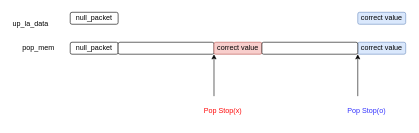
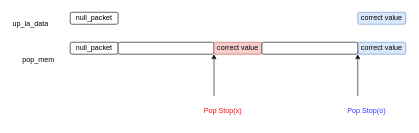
  <mxCell id="0" />
  <mxCell id="1" parent="0" />
  <mxCell id="2" value="null_packet" style="rounded=1;whiteSpace=wrap;html=1;" vertex="1" parent="1"><mxGeometry x="116" y="20" width="80" height="20" as="geometry" /></mxCell>
  <mxCell id="3" value="correct value" style="rounded=1;whiteSpace=wrap;html=1;fillColor=#dae8fc;strokeColor=#6c8ebf;" vertex="1" parent="1"><mxGeometry x="596" y="20" width="80" height="20" as="geometry" /></mxCell>
  <mxCell id="4" value="null_packet" style="rounded=1;whiteSpace=wrap;html=1;" vertex="1" parent="1"><mxGeometry x="116" y="70" width="80" height="20" as="geometry" /></mxCell>
  <mxCell id="5" value="" style="rounded=1;whiteSpace=wrap;html=1;" vertex="1" parent="1"><mxGeometry x="196" y="70" width="160" height="20" as="geometry" /></mxCell>
  <mxCell id="6" value="correct value" style="rounded=1;whiteSpace=wrap;html=1;fillColor=#f8cecc;strokeColor=#b85450;" vertex="1" parent="1"><mxGeometry x="356" y="70" width="80" height="20" as="geometry" /></mxCell>
  <mxCell id="7" value="correct value" style="rounded=1;whiteSpace=wrap;html=1;fillColor=#dae8fc;strokeColor=#6c8ebf;" vertex="1" parent="1"><mxGeometry x="596" y="70" width="80" height="20" as="geometry" /></mxCell>
  <mxCell id="8" value="" style="rounded=1;whiteSpace=wrap;html=1;" vertex="1" parent="1"><mxGeometry x="436" y="70" width="160" height="20" as="geometry" /></mxCell>
  <mxCell id="9" value="up_la_data" style="text;html=1;align=center;verticalAlign=middle;whiteSpace=wrap;rounded=0;" vertex="1" parent="1"><mxGeometry x="20" y="24" width="60" height="30" as="geometry" /></mxCell>
- <mxCell id="10" value="pop_mem" style="text;html=1;align=center;verticalAlign=middle;whiteSpace=wrap;rounded=0;" vertex="1" parent="1"><mxGeometry x="33" y="64" width="60" height="30" as="geometry" /></mxCell>
+ <mxCell id="10" value="pop_mem" style="text;html=1;align=center;verticalAlign=middle;whiteSpace=wrap;rounded=0;" vertex="1" parent="1"><mxGeometry x="33" y="84" width="60" height="30" as="geometry" /></mxCell>
  <mxCell id="11" value="" style="endArrow=classic;html=1;rounded=0;entryX=0;entryY=1;entryDx=0;entryDy=0;" edge="1" parent="1" target="6"><mxGeometry width="50" height="50" relative="1" as="geometry"><mxPoint x="356" y="160" as="sourcePoint" /><mxPoint x="436" y="10" as="targetPoint" /></mxGeometry></mxCell>
  <mxCell id="12" value="&lt;font color=&quot;#ff0808&quot;&gt;Pop Stop(x)&lt;/font&gt;" style="text;html=1;align=center;verticalAlign=middle;whiteSpace=wrap;rounded=0;" vertex="1" parent="1"><mxGeometry x="326" y="170" width="90" height="30" as="geometry" /></mxCell>
  <mxCell id="13" value="" style="endArrow=classic;html=1;rounded=0;entryX=0;entryY=1;entryDx=0;entryDy=0;" edge="1" parent="1"><mxGeometry width="50" height="50" relative="1" as="geometry"><mxPoint x="596" y="160" as="sourcePoint" /><mxPoint x="596" y="90" as="targetPoint" /></mxGeometry></mxCell>
  <mxCell id="14" value="&lt;font color=&quot;#3333ff&quot;&gt;Pop Stop(o)&lt;/font&gt;" style="text;html=1;align=center;verticalAlign=middle;whiteSpace=wrap;rounded=0;" vertex="1" parent="1"><mxGeometry x="566" y="170" width="90" height="30" as="geometry" /></mxCell>
